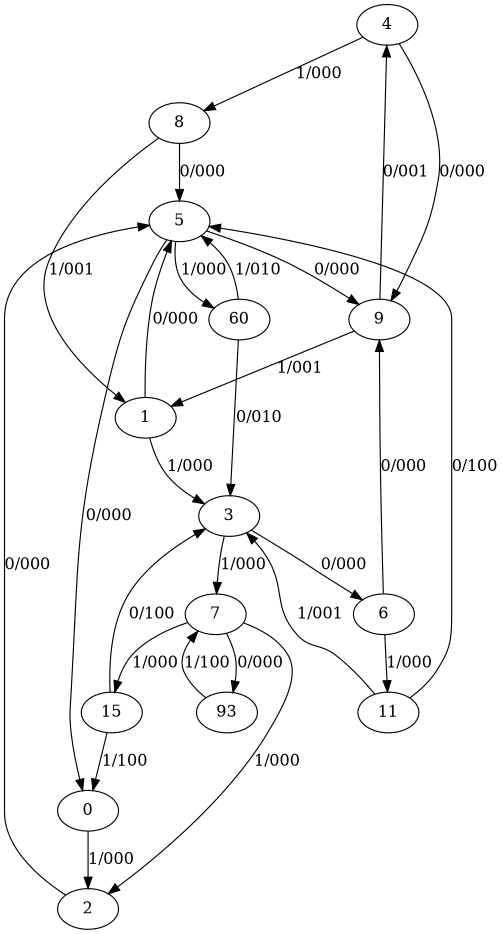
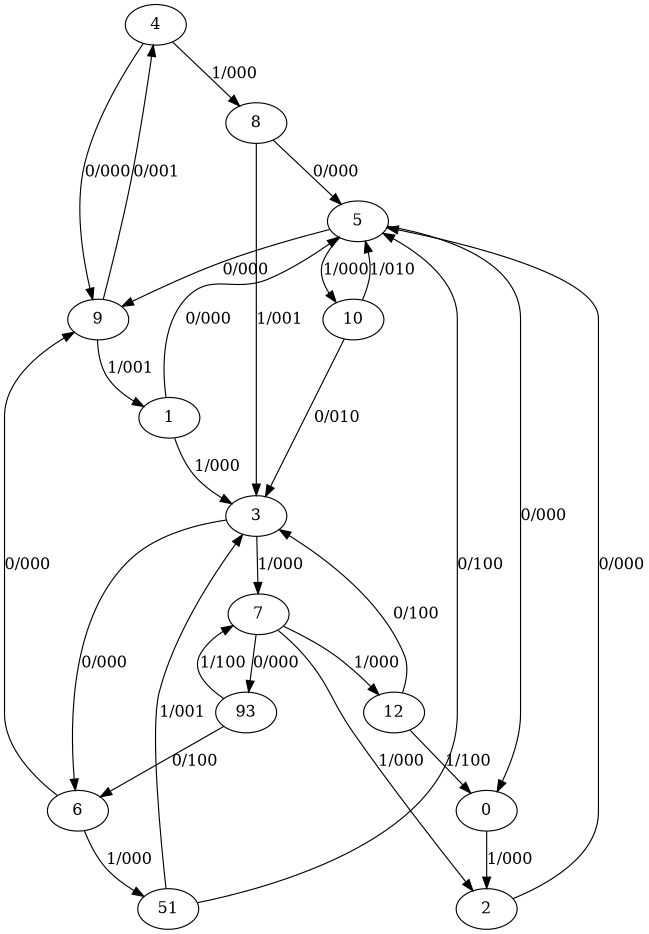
  digraph {
    4
    8
    9
    5
    3
    1
    0
    2
-   10 [label=60]
+   10
    7
    6
-   12 [label=15]
+   12
    n13 [label=93]
-   11
+   11 [label=51]
    4 -> 8 [label="1/000"]
    4 -> 9 [label="0/000"]
    8 -> 5 [label="0/000"]
-   8 -> 1 [label="1/001"]
+   8 -> 3 [label="1/001"]
    9 -> 4 [label="0/001"]
    9 -> 1 [label="1/001"]
    5 -> 9 [label="0/000"]
    5 -> 0 [label="0/000"]
    5 -> 10 [label="1/000"]
    3 -> 7 [label="1/000"]
    3 -> 6 [label="0/000"]
    1 -> 5 [label="0/000"]
    1 -> 3 [label="1/000"]
    0 -> 2 [label="1/000"]
    2 -> 5 [label="0/000"]
    10 -> 5 [label="1/010"]
    10 -> 3 [label="0/010"]
    7 -> 2 [label="1/000"]
    7 -> 12 [label="1/000"]
    7 -> n13 [label="0/000"]
    6 -> 9 [label="0/000"]
    6 -> 11 [label="1/000"]
    12 -> 3 [label="0/100"]
    12 -> 0 [label="1/100"]
    n13 -> 7 [label="1/100"]
+   n13 -> 6 [label="0/100"]
    11 -> 5 [label="0/100"]
    11 -> 3 [label="1/001"]
  }
